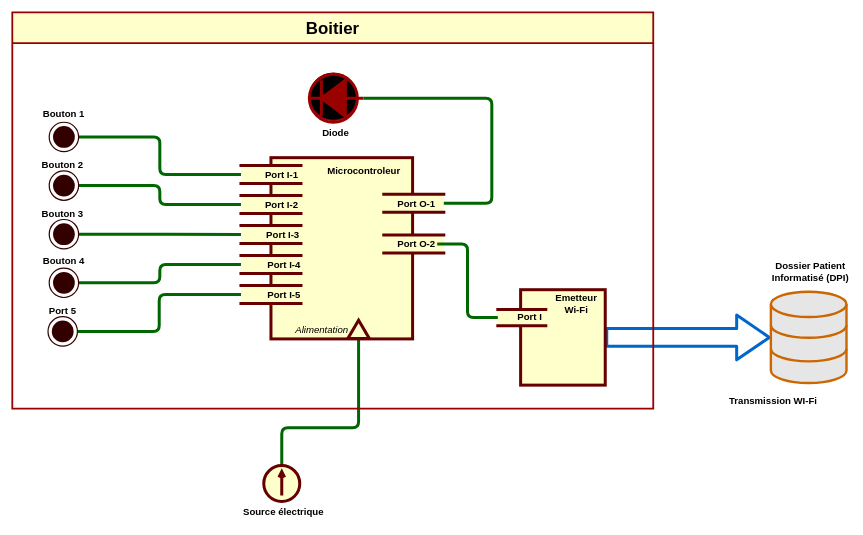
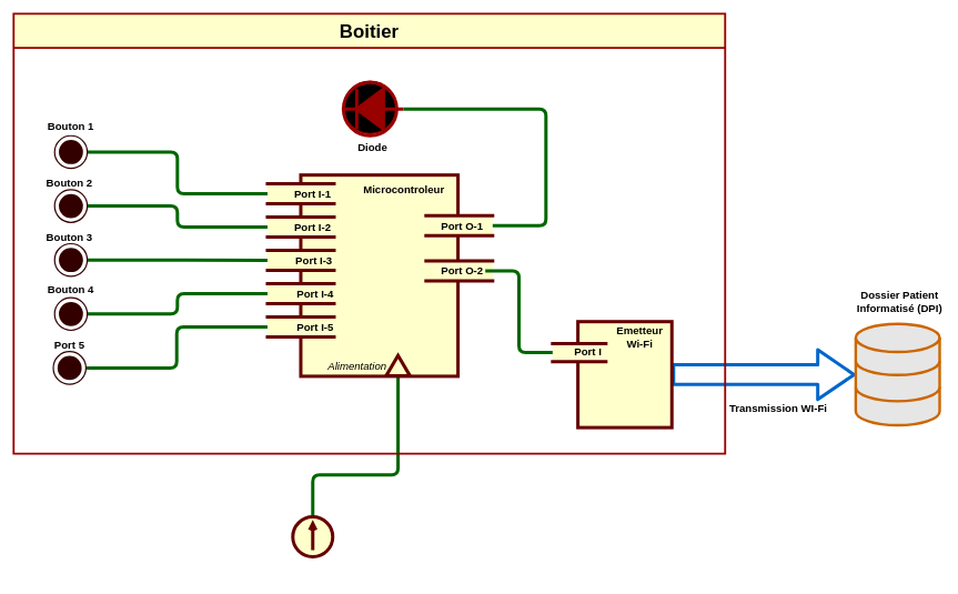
  <mxCell id="0" />
  <mxCell id="1" parent="0" />
  <mxCell id="2" style="edgeStyle=orthogonalEdgeStyle;html=1;fontSize=16;fontColor=#000000;strokeColor=#006600;endArrow=none;endFill=0;endSize=6;strokeWidth=5;" edge="1" parent="1" source="3" target="20"><mxGeometry relative="1" as="geometry"><Array as="points"><mxPoint x="469" y="712" /><mxPoint x="597" y="712" /></Array></mxGeometry></mxCell>
  <mxCell id="3" value="" style="pointerEvents=1;verticalLabelPosition=bottom;shadow=0;dashed=0;align=center;html=1;verticalAlign=top;shape=mxgraph.electrical.signal_sources.source;aspect=fixed;points=[[0.5,0,0],[1,0.5,0],[0.5,1,0],[0,0.5,0]];elSignalType=dc1;strokeColor=#660000;strokeWidth=5;fontSize=16;fontColor=#000000;fillColor=#FFFFCC;gradientColor=none;rotation=-90;" vertex="1" parent="1"><mxGeometry x="439" y="775" width="60" height="60" as="geometry" /></mxCell>
- <mxCell id="4" value="&lt;font style=&quot;font-size: 16px;&quot; color=&quot;#000000&quot;&gt;&lt;b&gt;Source électrique&lt;/b&gt;&lt;/font&gt;" style="text;html=1;strokeColor=none;fillColor=none;align=center;verticalAlign=middle;whiteSpace=wrap;rounded=0;strokeWidth=5;" vertex="1" parent="1"><mxGeometry x="403" y="835" width="138" height="34" as="geometry" /></mxCell>
  <mxCell id="5" value="" style="shape=flexArrow;endArrow=classic;html=1;strokeColor=#0066CC;strokeWidth=5;fontSize=16;fontColor=#000000;endSize=16.5;endWidth=40;width=25.714;" edge="1" parent="1" source="41" target="52"><mxGeometry width="50" height="50" relative="1" as="geometry"><mxPoint x="979" y="758" as="sourcePoint" /><mxPoint x="1268" y="487" as="targetPoint" /></mxGeometry></mxCell>
  <mxCell id="6" value="&lt;font style=&quot;font-size: 28px;&quot;&gt;Boitier&lt;/font&gt;" style="swimlane;whiteSpace=wrap;html=1;strokeColor=#990000;strokeWidth=3;fontSize=16;fontColor=#000000;fillColor=#FFFFCC;gradientColor=none;startSize=51;" vertex="1" parent="1"><mxGeometry x="20" y="20" width="1068" height="660" as="geometry" /></mxCell>
  <mxCell id="7" value="" style="rounded=0;whiteSpace=wrap;html=1;strokeColor=#660000;strokeWidth=5;fillColor=#FFFFCC;gradientColor=none;" vertex="1" parent="6"><mxGeometry x="431" y="242" width="236" height="302" as="geometry" /></mxCell>
  <mxCell id="8" value="" style="html=1;dashed=0;whitespace=wrap;shape=partialRectangle;right=0;left=0;strokeColor=#660000;strokeWidth=5;fillColor=#FFFFCC;gradientColor=none;" vertex="1" parent="6"><mxGeometry x="381" y="255" width="100" height="30" as="geometry" /></mxCell>
  <mxCell id="9" value="" style="html=1;dashed=0;whitespace=wrap;shape=partialRectangle;right=0;left=0;strokeColor=#660000;strokeWidth=5;fillColor=#FFFFCC;gradientColor=none;" vertex="1" parent="6"><mxGeometry x="381" y="305" width="100" height="30" as="geometry" /></mxCell>
  <mxCell id="10" value="" style="html=1;dashed=0;whitespace=wrap;shape=partialRectangle;right=0;left=0;strokeColor=#660000;strokeWidth=5;fillColor=#FFFFCC;gradientColor=none;" vertex="1" parent="6"><mxGeometry x="381" y="355" width="100" height="30" as="geometry" /></mxCell>
  <mxCell id="11" value="" style="html=1;dashed=0;whitespace=wrap;shape=partialRectangle;right=0;left=0;strokeColor=#660000;strokeWidth=5;fillColor=#FFFFCC;gradientColor=none;" vertex="1" parent="6"><mxGeometry x="381" y="405" width="100" height="30" as="geometry" /></mxCell>
  <mxCell id="12" value="" style="html=1;dashed=0;whitespace=wrap;shape=partialRectangle;right=0;left=0;strokeColor=#660000;strokeWidth=5;fillColor=#FFFFCC;gradientColor=none;" vertex="1" parent="6"><mxGeometry x="381" y="455" width="100" height="30" as="geometry" /></mxCell>
  <mxCell id="13" value="&lt;font style=&quot;font-size: 16px;&quot; color=&quot;#000000&quot;&gt;&lt;b&gt;Port I-1&lt;/b&gt;&lt;/font&gt;" style="text;html=1;strokeColor=none;fillColor=none;align=center;verticalAlign=middle;whiteSpace=wrap;rounded=0;strokeWidth=5;" vertex="1" parent="6"><mxGeometry x="419" y="255" width="60" height="30" as="geometry" /></mxCell>
  <mxCell id="14" value="&lt;b style=&quot;color: rgb(0, 0, 0); font-size: 16px;&quot;&gt;Port I-2&lt;/b&gt;" style="text;html=1;strokeColor=none;fillColor=none;align=center;verticalAlign=middle;whiteSpace=wrap;rounded=0;strokeWidth=5;" vertex="1" parent="6"><mxGeometry x="419" y="305" width="60" height="30" as="geometry" /></mxCell>
  <mxCell id="15" value="&lt;b style=&quot;color: rgb(0, 0, 0); font-size: 16px;&quot;&gt;Port I-3&lt;/b&gt;" style="text;html=1;strokeColor=none;fillColor=none;align=center;verticalAlign=middle;whiteSpace=wrap;rounded=0;strokeWidth=5;" vertex="1" parent="6"><mxGeometry x="421" y="355" width="60" height="30" as="geometry" /></mxCell>
  <mxCell id="16" value="&lt;b style=&quot;color: rgb(0, 0, 0); font-size: 16px;&quot;&gt;Port I-4&lt;/b&gt;" style="text;html=1;strokeColor=none;fillColor=none;align=center;verticalAlign=middle;whiteSpace=wrap;rounded=0;strokeWidth=5;" vertex="1" parent="6"><mxGeometry x="423" y="405" width="60" height="30" as="geometry" /></mxCell>
  <mxCell id="17" value="&lt;b style=&quot;color: rgb(0, 0, 0); font-size: 16px;&quot;&gt;Port I-5&lt;/b&gt;" style="text;html=1;strokeColor=none;fillColor=none;align=center;verticalAlign=middle;whiteSpace=wrap;rounded=0;strokeWidth=5;" vertex="1" parent="6"><mxGeometry x="423" y="455" width="60" height="30" as="geometry" /></mxCell>
  <mxCell id="18" value="&lt;font style=&quot;font-size: 16px;&quot; color=&quot;#000000&quot;&gt;&lt;b&gt;Microcontroleur&lt;/b&gt;&lt;/font&gt;" style="text;html=1;strokeColor=none;fillColor=none;align=center;verticalAlign=middle;whiteSpace=wrap;rounded=0;strokeWidth=5;" vertex="1" parent="6"><mxGeometry x="520" y="247" width="132" height="34" as="geometry" /></mxCell>
  <mxCell id="19" value="&lt;font style=&quot;font-size: 16px;&quot; color=&quot;#000000&quot;&gt;&lt;i&gt;Alimentation&lt;/i&gt;&lt;br&gt;&lt;/font&gt;" style="text;html=1;strokeColor=none;fillColor=none;align=center;verticalAlign=middle;whiteSpace=wrap;rounded=0;strokeWidth=5;rotation=0;" vertex="1" parent="6"><mxGeometry x="467" y="514" width="98" height="30" as="geometry" /></mxCell>
  <mxCell id="20" value="" style="triangle;whiteSpace=wrap;html=1;strokeColor=#660000;strokeWidth=5;fontSize=16;fontColor=#000000;fillColor=#FFFFCC;gradientColor=none;rotation=-90;" vertex="1" parent="6"><mxGeometry x="561.75" y="510.25" width="30.5" height="36" as="geometry" /></mxCell>
  <mxCell id="21" style="edgeStyle=orthogonalEdgeStyle;html=1;entryX=0;entryY=0.5;entryDx=0;entryDy=0;strokeColor=#006600;strokeWidth=5;fontSize=16;fontColor=#000000;endArrow=none;endFill=0;endSize=6;" edge="1" parent="6" source="22" target="8"><mxGeometry relative="1" as="geometry" /></mxCell>
  <mxCell id="22" value="" style="dashed=0;labelPosition=right;align=left;shape=mxgraph.gmdl.radiobutton;strokeColor=#330000;fillColor=#330000;strokeWidth=2;aspect=fixed;sketch=0;fontSize=16;fontColor=#000000;" vertex="1" parent="6"><mxGeometry x="61.5" y="183" width="49" height="49" as="geometry" /></mxCell>
  <mxCell id="23" style="edgeStyle=orthogonalEdgeStyle;html=1;entryX=0;entryY=0.5;entryDx=0;entryDy=0;strokeColor=#006600;strokeWidth=5;fontSize=16;fontColor=#000000;endArrow=none;endFill=0;endSize=6;" edge="1" parent="6" source="24" target="9"><mxGeometry relative="1" as="geometry" /></mxCell>
  <mxCell id="24" value="" style="dashed=0;labelPosition=right;align=left;shape=mxgraph.gmdl.radiobutton;strokeColor=#330000;fillColor=#330000;strokeWidth=2;aspect=fixed;sketch=0;fontSize=16;fontColor=#000000;" vertex="1" parent="6"><mxGeometry x="61.5" y="264" width="49" height="49" as="geometry" /></mxCell>
  <mxCell id="25" style="edgeStyle=orthogonalEdgeStyle;html=1;entryX=0;entryY=0.5;entryDx=0;entryDy=0;strokeColor=#006600;strokeWidth=5;fontSize=16;fontColor=#000000;endArrow=none;endFill=0;endSize=6;" edge="1" parent="6" source="26" target="10"><mxGeometry relative="1" as="geometry" /></mxCell>
  <mxCell id="26" value="" style="dashed=0;labelPosition=right;align=left;shape=mxgraph.gmdl.radiobutton;strokeColor=#330000;fillColor=#330000;strokeWidth=2;aspect=fixed;sketch=0;fontSize=16;fontColor=#000000;" vertex="1" parent="6"><mxGeometry x="61.5" y="345" width="49" height="49" as="geometry" /></mxCell>
  <mxCell id="27" style="edgeStyle=orthogonalEdgeStyle;html=1;strokeColor=#006600;strokeWidth=5;fontSize=16;fontColor=#000000;endArrow=none;endFill=0;endSize=6;entryX=0;entryY=0.5;entryDx=0;entryDy=0;" edge="1" parent="6" source="28" target="11"><mxGeometry relative="1" as="geometry" /></mxCell>
  <mxCell id="28" value="" style="dashed=0;labelPosition=right;align=left;shape=mxgraph.gmdl.radiobutton;strokeColor=#330000;fillColor=#330000;strokeWidth=2;aspect=fixed;sketch=0;fontSize=16;fontColor=#000000;" vertex="1" parent="6"><mxGeometry x="61.5" y="426" width="49" height="49" as="geometry" /></mxCell>
  <mxCell id="29" style="edgeStyle=orthogonalEdgeStyle;html=1;strokeColor=#006600;strokeWidth=5;fontSize=16;fontColor=#000000;endArrow=none;endFill=0;endSize=6;entryX=0;entryY=0.5;entryDx=0;entryDy=0;" edge="1" parent="6" source="30" target="12"><mxGeometry relative="1" as="geometry"><mxPoint x="264" y="509" as="targetPoint" /></mxGeometry></mxCell>
  <mxCell id="30" value="" style="dashed=0;labelPosition=right;align=left;shape=mxgraph.gmdl.radiobutton;strokeColor=#330000;fillColor=#330000;strokeWidth=2;aspect=fixed;sketch=0;fontSize=16;fontColor=#000000;" vertex="1" parent="6"><mxGeometry x="59.5" y="507" width="49" height="49" as="geometry" /></mxCell>
  <mxCell id="31" value="&lt;font style=&quot;font-size: 16px;&quot; color=&quot;#000000&quot;&gt;&lt;b&gt;Bouton 1&lt;/b&gt;&lt;/font&gt;" style="text;html=1;strokeColor=none;fillColor=none;align=center;verticalAlign=middle;whiteSpace=wrap;rounded=0;strokeWidth=5;" vertex="1" parent="6"><mxGeometry x="48" y="153" width="76" height="30" as="geometry" /></mxCell>
  <mxCell id="32" value="&lt;font style=&quot;font-size: 16px;&quot; color=&quot;#000000&quot;&gt;&lt;b&gt;Bouton 2&lt;/b&gt;&lt;/font&gt;" style="text;html=1;strokeColor=none;fillColor=none;align=center;verticalAlign=middle;whiteSpace=wrap;rounded=0;strokeWidth=5;" vertex="1" parent="6"><mxGeometry x="46" y="239" width="76" height="30" as="geometry" /></mxCell>
  <mxCell id="33" value="&lt;font style=&quot;font-size: 16px;&quot; color=&quot;#000000&quot;&gt;&lt;b&gt;Bouton 3&lt;/b&gt;&lt;/font&gt;" style="text;html=1;strokeColor=none;fillColor=none;align=center;verticalAlign=middle;whiteSpace=wrap;rounded=0;strokeWidth=5;" vertex="1" parent="6"><mxGeometry x="46" y="320" width="76" height="30" as="geometry" /></mxCell>
  <mxCell id="34" value="&lt;font style=&quot;font-size: 16px;&quot; color=&quot;#000000&quot;&gt;&lt;b&gt;Bouton 4&lt;/b&gt;&lt;/font&gt;" style="text;html=1;strokeColor=none;fillColor=none;align=center;verticalAlign=middle;whiteSpace=wrap;rounded=0;strokeWidth=5;" vertex="1" parent="6"><mxGeometry x="48" y="399" width="76" height="30" as="geometry" /></mxCell>
  <mxCell id="35" value="&lt;font style=&quot;font-size: 16px;&quot; color=&quot;#000000&quot;&gt;&lt;b&gt;Port 5&lt;/b&gt;&lt;/font&gt;" style="text;html=1;strokeColor=none;fillColor=none;align=center;verticalAlign=middle;whiteSpace=wrap;rounded=0;strokeWidth=5;" vertex="1" parent="6"><mxGeometry x="46" y="482" width="76" height="30" as="geometry" /></mxCell>
  <mxCell id="36" value="" style="html=1;dashed=0;whitespace=wrap;shape=partialRectangle;right=0;left=0;strokeColor=#660000;strokeWidth=5;fillColor=#FFFFCC;gradientColor=none;" vertex="1" parent="6"><mxGeometry x="619" y="303" width="100" height="30" as="geometry" /></mxCell>
  <mxCell id="37" value="" style="html=1;dashed=0;whitespace=wrap;shape=partialRectangle;right=0;left=0;strokeColor=#660000;strokeWidth=5;fillColor=#FFFFCC;gradientColor=none;" vertex="1" parent="6"><mxGeometry x="619" y="371" width="100" height="30" as="geometry" /></mxCell>
  <mxCell id="38" style="edgeStyle=orthogonalEdgeStyle;html=1;entryX=0;entryY=0.5;entryDx=0;entryDy=0;entryPerimeter=0;strokeColor=#006600;strokeWidth=5;fontSize=16;fontColor=#000000;endArrow=none;endFill=0;endSize=6;exitX=1;exitY=0.5;exitDx=0;exitDy=0;" edge="1" parent="6" source="36" target="49"><mxGeometry relative="1" as="geometry"><mxPoint x="781" y="341" as="sourcePoint" /><Array as="points"><mxPoint x="799" y="318" /><mxPoint x="799" y="143" /><mxPoint x="585" y="143" /></Array></mxGeometry></mxCell>
  <mxCell id="39" value="&lt;b style=&quot;color: rgb(0, 0, 0); font-size: 16px;&quot;&gt;Port O-1&lt;/b&gt;" style="text;html=1;strokeColor=none;fillColor=none;align=center;verticalAlign=middle;whiteSpace=wrap;rounded=0;strokeWidth=5;" vertex="1" parent="6"><mxGeometry x="639" y="303" width="69" height="30" as="geometry" /></mxCell>
  <mxCell id="40" value="&lt;b style=&quot;color: rgb(0, 0, 0); font-size: 16px;&quot;&gt;Port O-2&lt;/b&gt;" style="text;html=1;strokeColor=none;fillColor=none;align=center;verticalAlign=middle;whiteSpace=wrap;rounded=0;strokeWidth=5;" vertex="1" parent="6"><mxGeometry x="639" y="371" width="69" height="30" as="geometry" /></mxCell>
  <mxCell id="41" value="" style="rounded=0;whiteSpace=wrap;html=1;strokeColor=#660000;strokeWidth=5;fillColor=#FFFFCC;gradientColor=none;" vertex="1" parent="6"><mxGeometry x="847" y="462" width="141" height="159" as="geometry" /></mxCell>
  <mxCell id="42" value="" style="html=1;dashed=0;whitespace=wrap;shape=partialRectangle;right=0;left=0;strokeColor=#660000;strokeWidth=5;fillColor=#FFFFCC;gradientColor=none;rotation=0;" vertex="1" parent="6"><mxGeometry x="809" y="495" width="80" height="27" as="geometry" /></mxCell>
  <mxCell id="43" style="edgeStyle=orthogonalEdgeStyle;html=1;strokeColor=#006600;strokeWidth=5;fontSize=16;fontColor=#000000;endArrow=none;endFill=0;endSize=6;entryX=0;entryY=0.5;entryDx=0;entryDy=0;" edge="1" parent="6" source="40" target="42"><mxGeometry relative="1" as="geometry"><mxPoint x="905.5" y="338.75" as="targetPoint" /></mxGeometry></mxCell>
  <mxCell id="44" value="&lt;b style=&quot;color: rgb(0, 0, 0); font-size: 16px;&quot;&gt;Port I&lt;/b&gt;" style="text;html=1;strokeColor=none;fillColor=none;align=center;verticalAlign=middle;whiteSpace=wrap;rounded=0;strokeWidth=5;" vertex="1" parent="6"><mxGeometry x="828" y="492" width="69" height="30" as="geometry" /></mxCell>
  <mxCell id="45" value="&lt;font style=&quot;font-size: 16px;&quot; color=&quot;#000000&quot;&gt;&lt;b&gt;Emetteur&lt;br&gt;Wi-Fi&lt;br&gt;&lt;/b&gt;&lt;/font&gt;" style="text;html=1;strokeColor=none;fillColor=none;align=center;verticalAlign=middle;whiteSpace=wrap;rounded=0;strokeWidth=5;" vertex="1" parent="6"><mxGeometry x="874" y="468" width="132" height="34" as="geometry" /></mxCell>
  <mxCell id="46" value="" style="group" vertex="1" connectable="0" parent="6"><mxGeometry x="485" y="101" width="100" height="82" as="geometry" /></mxCell>
  <mxCell id="47" value="" style="shape=ellipse;html=1;dashed=0;whitespace=wrap;aspect=fixed;perimeter=ellipsePerimeter;strokeColor=#990000;strokeWidth=2;fontSize=16;fontColor=#000000;fillColor=#000000;gradientColor=none;" vertex="1" parent="46"><mxGeometry x="10.5" width="79" height="79" as="geometry" /></mxCell>
  <mxCell id="48" value="" style="group" vertex="1" connectable="0" parent="46"><mxGeometry x="-1" y="2.0" width="101" height="80" as="geometry" /></mxCell>
  <mxCell id="49" value="" style="pointerEvents=1;fillColor=strokeColor;verticalLabelPosition=bottom;shadow=0;align=center;html=1;verticalAlign=top;shape=mxgraph.electrical.diodes.tunnel_diode_2;strokeColor=#990000;strokeWidth=5;fontSize=16;fontColor=#000000;rotation=-180;" vertex="1" parent="48"><mxGeometry x="1" y="7.105e-15" width="100" height="80" as="geometry" /></mxCell>
  <mxCell id="50" value="" style="rounded=0;whiteSpace=wrap;html=1;strokeColor=none;strokeWidth=2;fontSize=16;fontColor=#000000;fillColor=#FFFFFF;gradientColor=none;" vertex="1" parent="48"><mxGeometry y="28.5" width="8.5" height="21" as="geometry" /></mxCell>
  <mxCell id="51" value="&lt;font style=&quot;font-size: 16px;&quot; color=&quot;#000000&quot;&gt;&lt;b&gt;Diode&lt;/b&gt;&lt;/font&gt;" style="text;html=1;strokeColor=none;fillColor=none;align=center;verticalAlign=middle;whiteSpace=wrap;rounded=0;strokeWidth=5;" vertex="1" parent="6"><mxGeometry x="500.5" y="186" width="76" height="30" as="geometry" /></mxCell>
  <mxCell id="52" value="" style="html=1;verticalLabelPosition=bottom;align=center;labelBackgroundColor=#ffffff;verticalAlign=top;strokeWidth=4;strokeColor=#CC6600;shadow=0;dashed=0;shape=mxgraph.ios7.icons.data;fontSize=28;fontColor=#000000;fillColor=#E6E6E6;gradientColor=none;" vertex="1" parent="1"><mxGeometry x="1284" y="485.45" width="126" height="152.1" as="geometry" /></mxCell>
  <mxCell id="53" value="&lt;font style=&quot;font-size: 16px;&quot; color=&quot;#000000&quot;&gt;&lt;b&gt;Dossier Patient Informatisé (DPI)&lt;br&gt;&lt;/b&gt;&lt;/font&gt;" style="text;html=1;strokeColor=none;fillColor=none;align=center;verticalAlign=middle;whiteSpace=wrap;rounded=0;strokeWidth=5;" vertex="1" parent="1"><mxGeometry x="1284" y="435" width="132" height="34" as="geometry" /></mxCell>
- <mxCell id="54" value="&lt;font style=&quot;font-size: 16px;&quot; color=&quot;#000000&quot;&gt;&lt;b&gt;Transmission WI-Fi&lt;br&gt;&lt;/b&gt;&lt;/font&gt;" style="text;html=1;strokeColor=none;fillColor=none;align=center;verticalAlign=middle;whiteSpace=wrap;rounded=0;strokeWidth=5;" vertex="1" parent="1"><mxGeometry x="1212" y="650" width="152" height="34" as="geometry" /></mxCell>
+ <mxCell id="54" value="&lt;font style=&quot;font-size: 16px;&quot; color=&quot;#000000&quot;&gt;&lt;b&gt;Transmission WI-Fi&lt;br&gt;&lt;/b&gt;&lt;/font&gt;" style="text;html=1;strokeColor=none;fillColor=none;align=center;verticalAlign=middle;whiteSpace=wrap;rounded=0;strokeWidth=5;" vertex="1" parent="1"><mxGeometry x="1092" y="595" width="152" height="34" as="geometry" /></mxCell>
